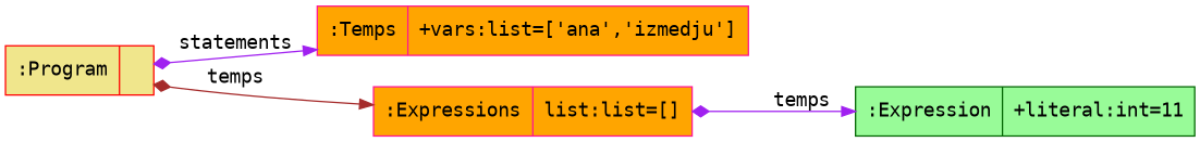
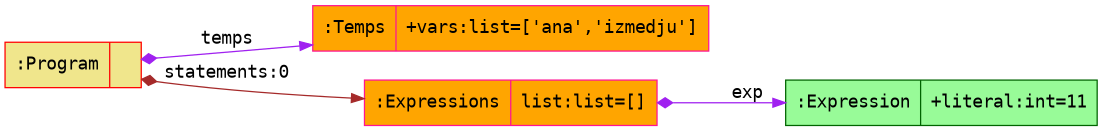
  digraph {
    fontname="DejaVu Sans Mono"
    fontsize=8
    nodesep=0.3
    rankdir=LR
    node [color=deeppink fillcolor=orange fontname="DejaVu Sans Mono" shape=record style=filled]
    edge [arrowtail=diamond color=purple dir=both fontname="DejaVu Sans Mono"]
    n1 [color=red fillcolor=khaki label="{:Program|}"]
    n2 [label="{:Temps|+vars:list=['ana','izmedju']\l}"]
    n3 [label="{:Expressions|list:list=[]\l}"]
    n4 [color=darkgreen fillcolor=palegreen label="{:Expression|+literal:int=11\l}"]
-   n1 -> n2 [label=statements]
-   n1 -> n3 [color=brown label=temps]
-   n3 -> n4 [label=temps]
+   n1 -> n2 [label=temps]
+   n1 -> n3 [color=brown label="statements:0"]
+   n3 -> n4 [label=exp]
  }
